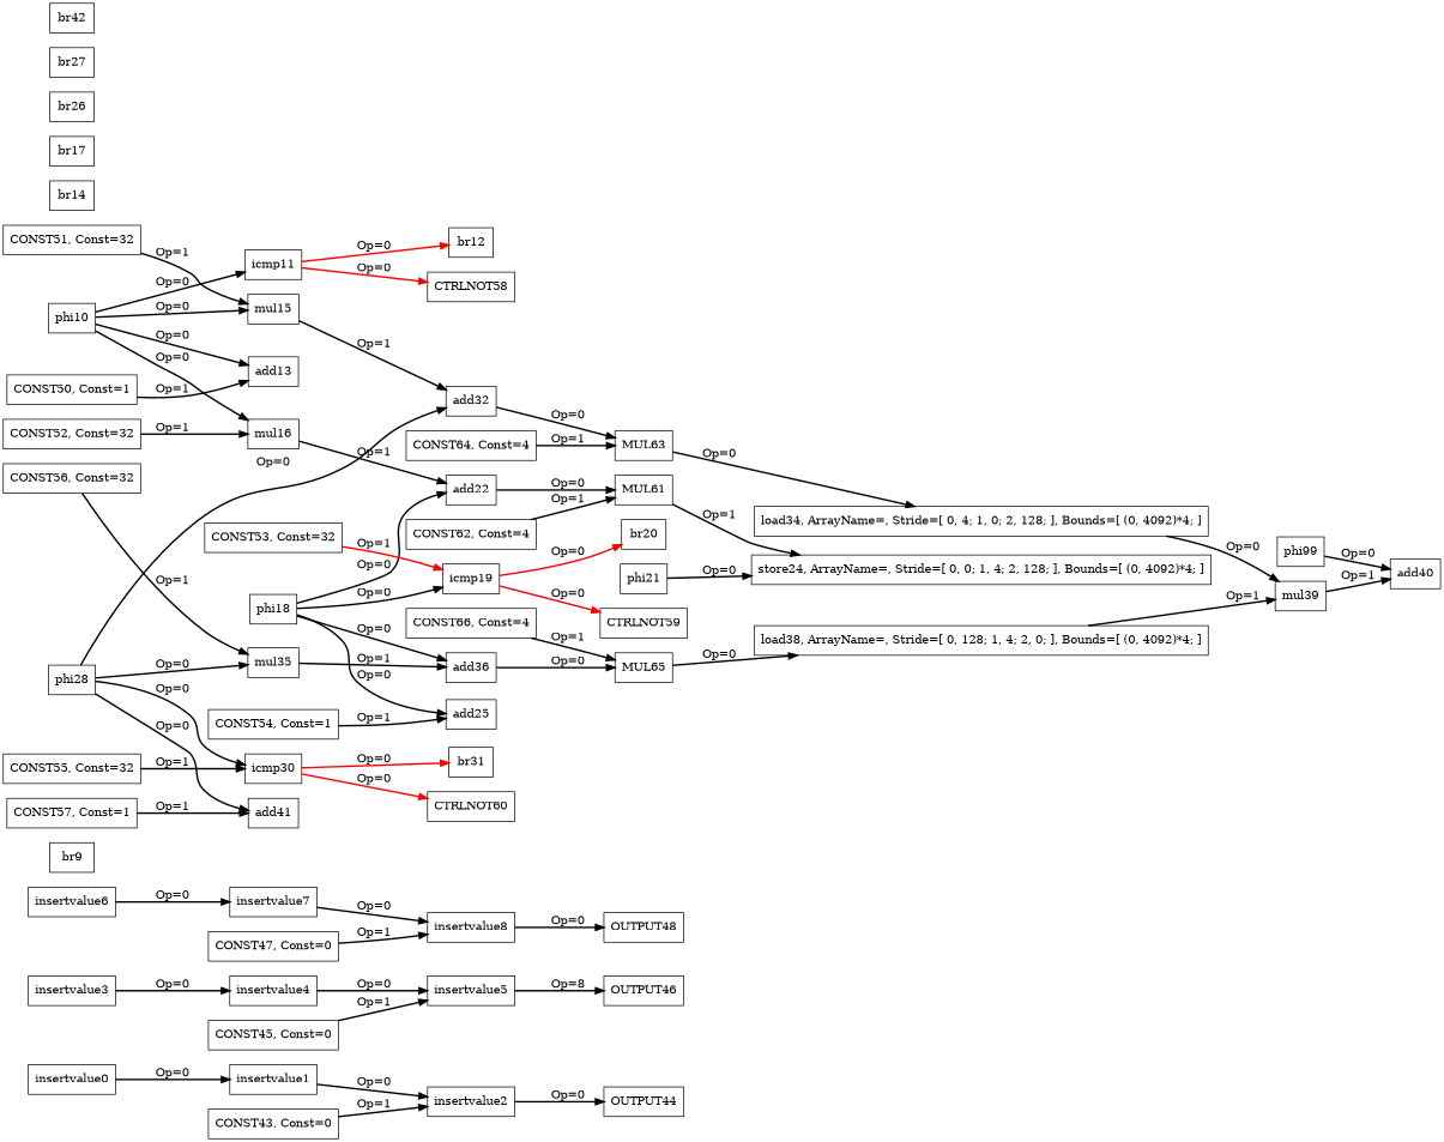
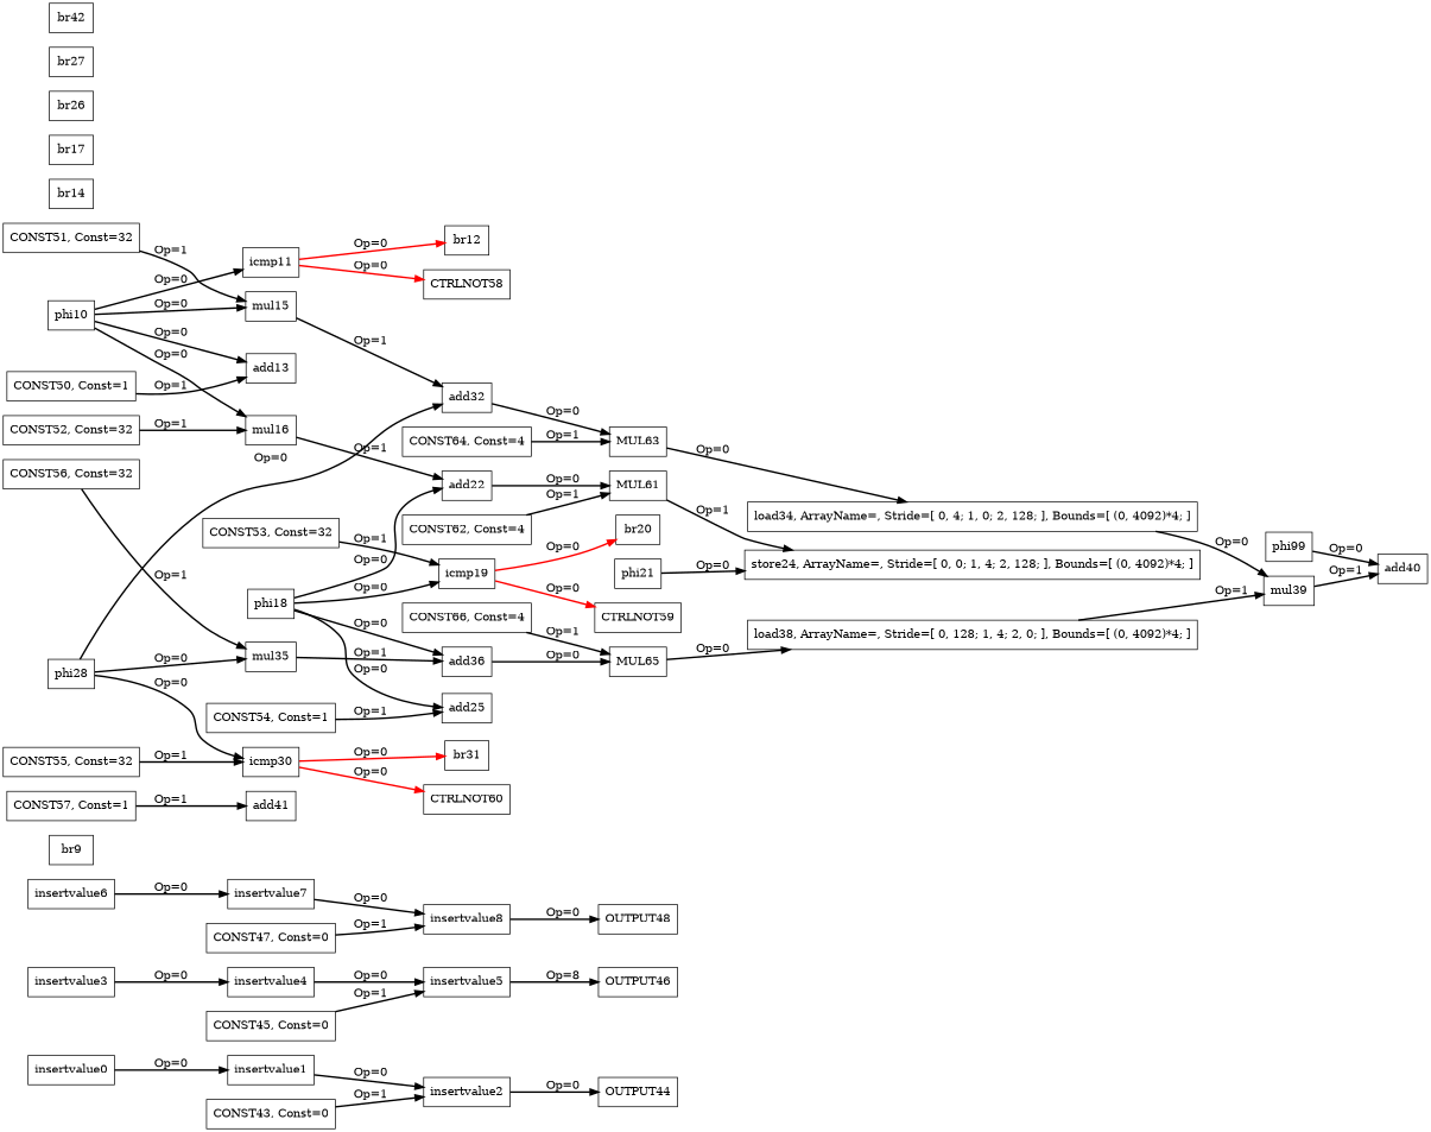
  digraph {
    rankdir=LR
    node [color=black shape=box]
    edge [color=black style=bold]
    n1 [label=insertvalue0]
    n2 [label=insertvalue1]
    n3 [label=insertvalue2]
    n4 [label=OUTPUT44]
    n5 [label=insertvalue3]
    n6 [label=insertvalue4]
    n7 [label=insertvalue5]
    n8 [label=OUTPUT46]
    n9 [label=insertvalue6]
    n10 [label=insertvalue7]
    n11 [label=insertvalue8]
    n12 [label=OUTPUT48]
    n13 [label=br9]
    n14 [label=phi10]
    n15 [label=icmp11]
    n16 [label=add13]
    n17 [label=mul15]
    n18 [label=mul16]
    n19 [label=br12]
    n20 [label=CTRLNOT58]
    n21 [label=add32]
    n22 [label=add22]
    n23 [label=br14]
    n24 [label=MUL63]
    n25 [label=MUL61]
    n26 [label=br17]
    n27 [label=phi18]
    n28 [label=icmp19]
    n29 [label=add25]
    n30 [label=add36]
    n31 [label=br20]
    n32 [label=CTRLNOT59]
    n33 [label=MUL65]
    n34 [label=phi21]
    n35 [label="store24, ArrayName=, Stride=[ 0, 0; 1, 4; 2, 128; ], Bounds=[ (0, 4092)*4; ]"]
    n36 [label=br26]
    n37 [label=br27]
    n38 [label=phi28]
    n39 [label=icmp30]
    n40 [label=mul35]
    n41 [label=add41]
    n42 [label=br31]
    n43 [label=CTRLNOT60]
    n44 [label=phi99]
    n45 [label=add40]
    n46 [label="load34, ArrayName=, Stride=[ 0, 4; 1, 0; 2, 128; ], Bounds=[ (0, 4092)*4; ]"]
    n47 [label=mul39]
    n48 [label="load38, ArrayName=, Stride=[ 0, 128; 1, 4; 2, 0; ], Bounds=[ (0, 4092)*4; ]"]
    n49 [label=br42]
    n50 [label="CONST43, Const=0"]
    n51 [label="CONST45, Const=0"]
    n52 [label="CONST47, Const=0"]
    n53 [label="CONST50, Const=1"]
    n54 [label="CONST51, Const=32"]
    n55 [label="CONST52, Const=32"]
    n56 [label="CONST53, Const=32"]
    n57 [label="CONST54, Const=1"]
    n58 [label="CONST55, Const=32"]
    n59 [label="CONST56, Const=32"]
    n60 [label="CONST57, Const=1"]
    n61 [label="CONST62, Const=4"]
    n62 [label="CONST64, Const=4"]
    n63 [label="CONST66, Const=4"]
    n1 -> n2 [label="Op=0"]
    n2 -> n3 [label="Op=0"]
    n3 -> n4 [label="Op=0"]
    n5 -> n6 [label="Op=0"]
    n6 -> n7 [label="Op=0"]
    n7 -> n8 [label="Op=8"]
    n9 -> n10 [label="Op=0"]
    n10 -> n11 [label="Op=0"]
    n11 -> n12 [label="Op=0"]
    n14 -> n15 [label="Op=0"]
    n14 -> n16 [label="Op=0"]
    n14 -> n17 [label="Op=0"]
    n14 -> n18 [label="Op=0"]
    n15 -> n19 [color=red label="Op=0"]
    n15 -> n20 [color=red label="Op=0"]
    n17 -> n21 [label="Op=1"]
    n18 -> n22 [label="Op=1"]
    n21 -> n24 [label="Op=0"]
    n22 -> n25 [label="Op=0"]
    n24 -> n46 [label="Op=0"]
    n25 -> n35 [label="Op=1"]
    n27 -> n22 [label="Op=0"]
    n27 -> n28 [label="Op=0"]
    n27 -> n29 [label="Op=0"]
    n27 -> n30 [label="Op=0"]
    n28 -> n31 [color=red label="Op=0"]
    n28 -> n32 [color=red label="Op=0"]
    n30 -> n33 [label="Op=0"]
    n33 -> n48 [label="Op=0"]
    n34 -> n35 [label="Op=0"]
    n38 -> n21 [label="Op=0"]
    n38 -> n39 [label="Op=0"]
    n38 -> n40 [label="Op=0"]
-   n38 -> n41 [label="Op=0"]
    n39 -> n42 [color=red label="Op=0"]
    n39 -> n43 [color=red label="Op=0"]
    n40 -> n30 [label="Op=1"]
    n44 -> n45 [label="Op=0"]
    n46 -> n47 [label="Op=0"]
    n47 -> n45 [label="Op=1"]
    n48 -> n47 [label="Op=1"]
    n50 -> n3 [label="Op=1"]
    n51 -> n7 [label="Op=1"]
    n52 -> n11 [label="Op=1"]
    n53 -> n16 [label="Op=1"]
    n54 -> n17 [label="Op=1"]
    n55 -> n18 [label="Op=1"]
-   n56 -> n28 [color=red label="Op=1"]
+   n56 -> n28 [label="Op=1"]
    n57 -> n29 [label="Op=1"]
    n58 -> n39 [label="Op=1"]
    n59 -> n40 [label="Op=1"]
    n60 -> n41 [label="Op=1"]
    n61 -> n25 [label="Op=1"]
    n62 -> n24 [label="Op=1"]
    n63 -> n33 [label="Op=1"]
  }
